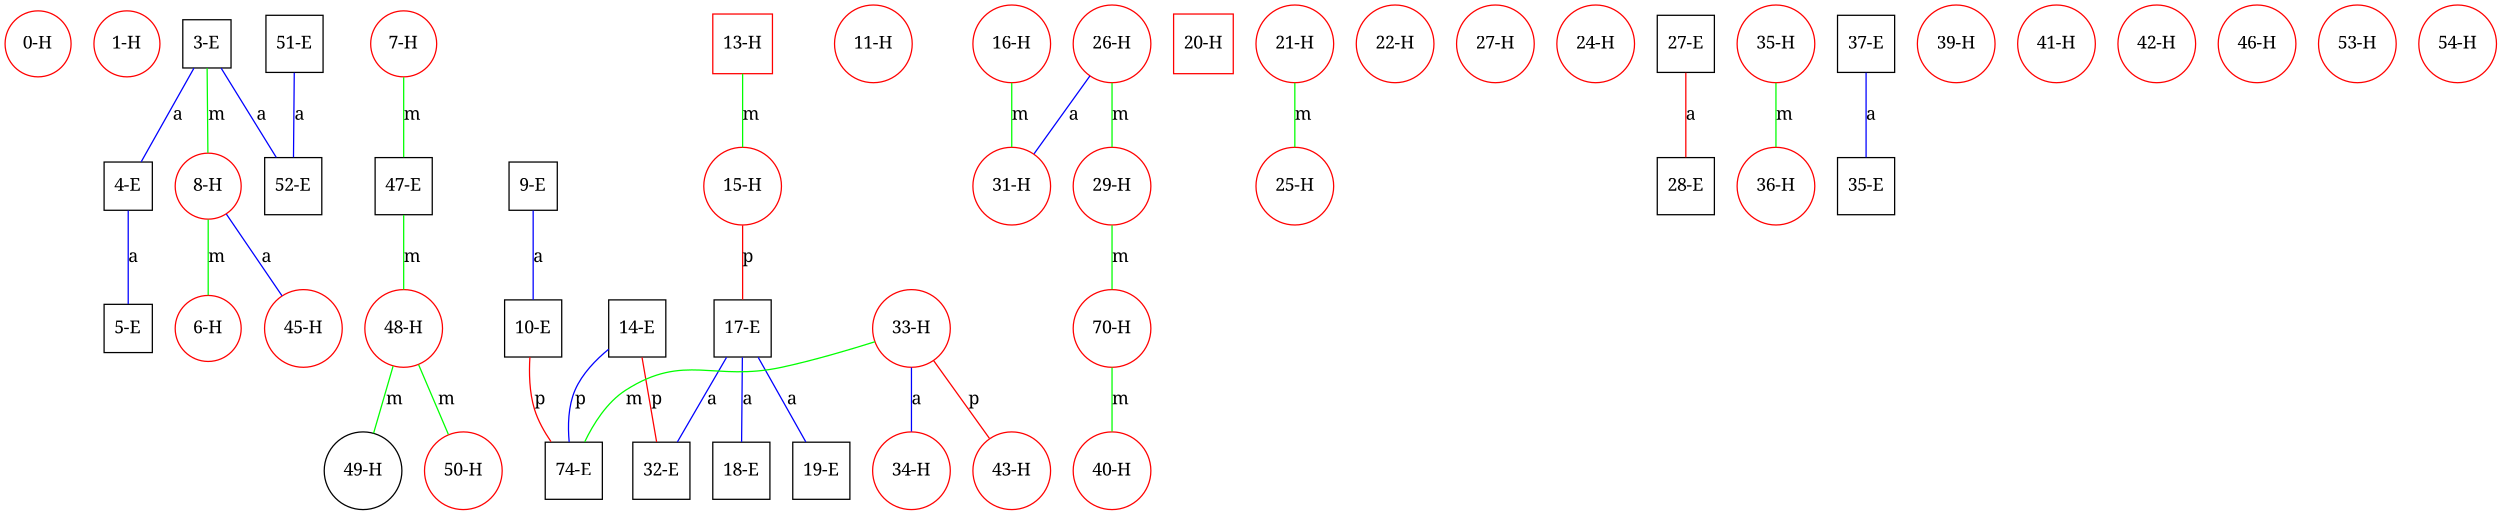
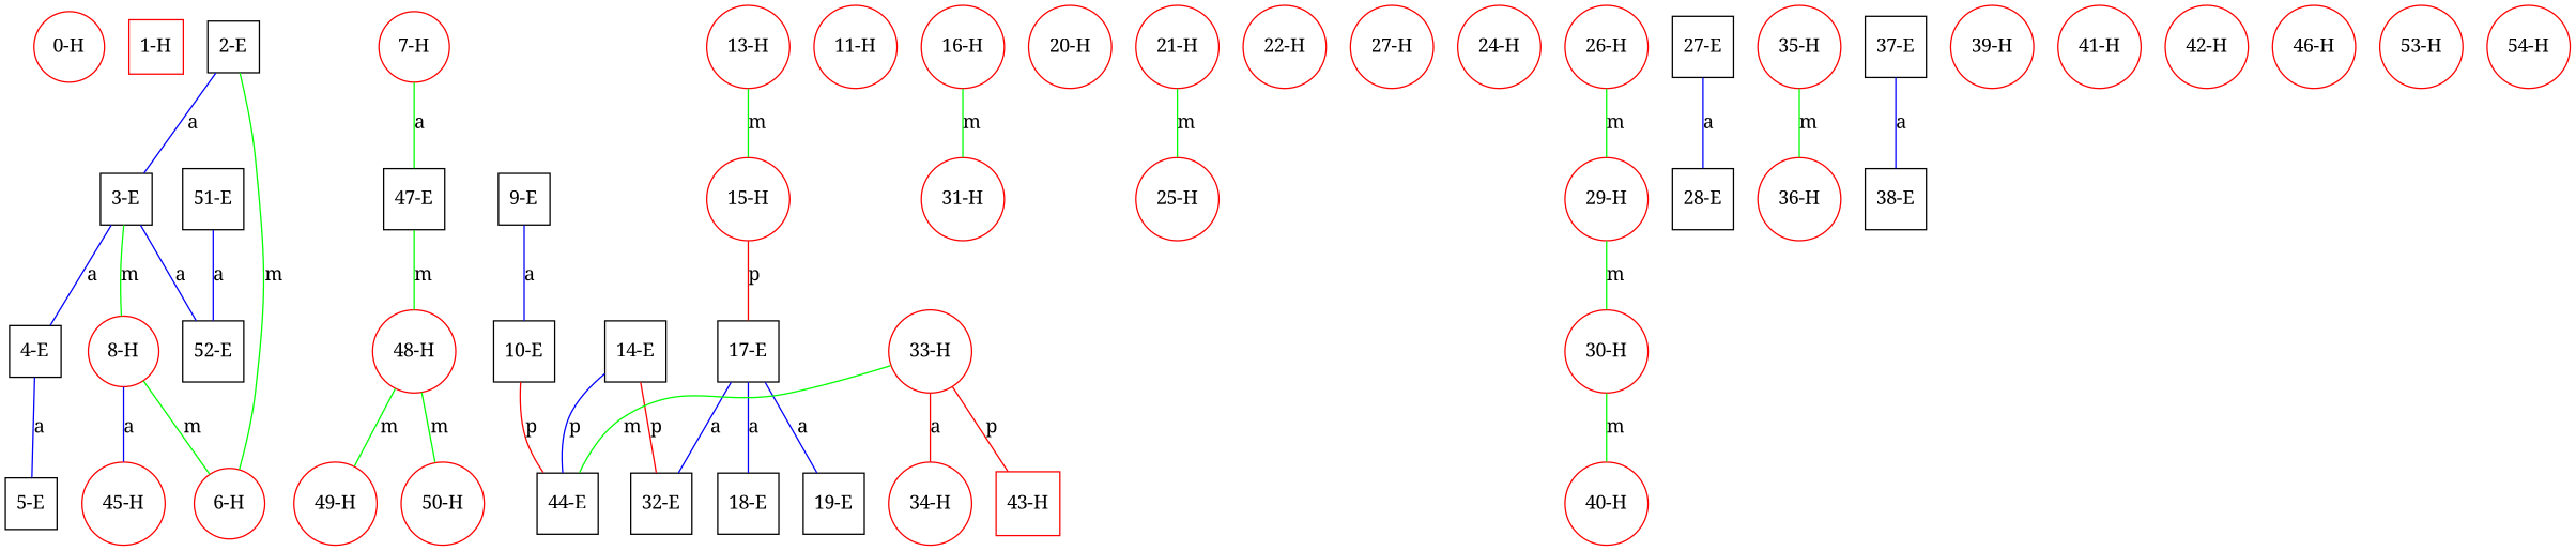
  graph {
    fontname="Noto Serif"
    node [color=red fontname="Noto Serif" shape=circle]
    edge [color=blue fontname="Noto Serif"]
    n1 [label="0-H"]
-   n2 [label="1-H"]
+   n2 [label="1-H" shape=square]
+   n3 [color=black label="2-E" shape=square]
    n4 [color=black label="3-E" shape=square]
    n5 [label="6-H"]
    n6 [color=black label="4-E" shape=square]
    n7 [label="8-H"]
    n8 [color=black label="52-E" shape=square]
    n9 [color=black label="5-E" shape=square]
    n10 [label="45-H"]
    n11 [label="7-H"]
    n12 [color=black label="47-E" shape=square]
    n13 [label="48-H"]
    n14 [color=black label="9-E" shape=square]
    n15 [color=black label="10-E" shape=square]
-   n16 [color=black label="74-E" shape=square]
+   n16 [color=black label="44-E" shape=square]
    n17 [label="11-H"]
-   n18 [label="13-H" shape=square]
+   n18 [label="13-H"]
    n19 [label="15-H"]
    n20 [color=black label="17-E" shape=square]
    n21 [color=black label="14-E" shape=square]
    n22 [color=black label="32-E" shape=square]
    n23 [color=black label="18-E" shape=square]
    n24 [color=black label="19-E" shape=square]
    n25 [label="16-H"]
    n26 [label="31-H"]
-   n27 [label="20-H" shape=square]
+   n27 [label="20-H"]
    n28 [label="21-H"]
    n29 [label="25-H"]
    n30 [label="22-H"]
    n31 [label="27-H"]
    n32 [label="24-H"]
    n33 [label="26-H"]
    n34 [label="29-H"]
-   n35 [label="70-H"]
+   n35 [label="30-H"]
    n36 [color=black label="27-E" shape=square]
    n37 [color=black label="28-E" shape=square]
    n38 [label="40-H"]
    n39 [label="33-H"]
    n40 [label="34-H"]
-   n41 [label="43-H"]
+   n41 [label="43-H" shape=square]
    n42 [label="35-H"]
    n43 [label="36-H"]
    n44 [color=black label="37-E" shape=square]
-   n45 [color=black label="35-E" shape=square]
+   n45 [color=black label="38-E" shape=square]
    n46 [label="39-H"]
    n47 [label="41-H"]
    n48 [label="42-H"]
    n49 [label="46-H"]
-   n50 [color=black label="49-H"]
+   n50 [label="49-H"]
    n51 [label="50-H"]
    n52 [color=black label="51-E" shape=square]
    n53 [label="53-H"]
    n54 [label="54-H"]
+   n3 -- n4 [label=a]
+   n3 -- n5 [color=green label=m]
    n4 -- n6 [label=a]
    n4 -- n7 [color=green label=m]
    n4 -- n8 [label=a]
    n6 -- n9 [label=a]
    n7 -- n5 [color=green label=m]
    n7 -- n10 [label=a]
-   n11 -- n12 [color=green label=m]
+   n11 -- n12 [color=green label=a]
    n12 -- n13 [color=green label=m]
    n13 -- n50 [color=green label=m]
    n13 -- n51 [color=green label=m]
    n14 -- n15 [label=a]
    n15 -- n16 [color=red label=p]
    n18 -- n19 [color=green label=m]
    n19 -- n20 [color=red label=p]
    n20 -- n22 [label=a]
    n20 -- n23 [label=a]
    n20 -- n24 [label=a]
    n21 -- n16 [label=p]
    n21 -- n22 [color=red label=p]
    n25 -- n26 [color=green label=m]
    n28 -- n29 [color=green label=m]
-   n33 -- n26 [label=a]
    n33 -- n34 [color=green label=m]
    n34 -- n35 [color=green label=m]
    n35 -- n38 [color=green label=m]
-   n36 -- n37 [color=red label=a]
+   n36 -- n37 [label=a]
    n39 -- n16 [color=green label=m]
-   n39 -- n40 [label=a]
+   n39 -- n40 [color=red label=a]
    n39 -- n41 [color=red label=p]
    n42 -- n43 [color=green label=m]
    n44 -- n45 [label=a]
    n52 -- n8 [label=a]
  }
